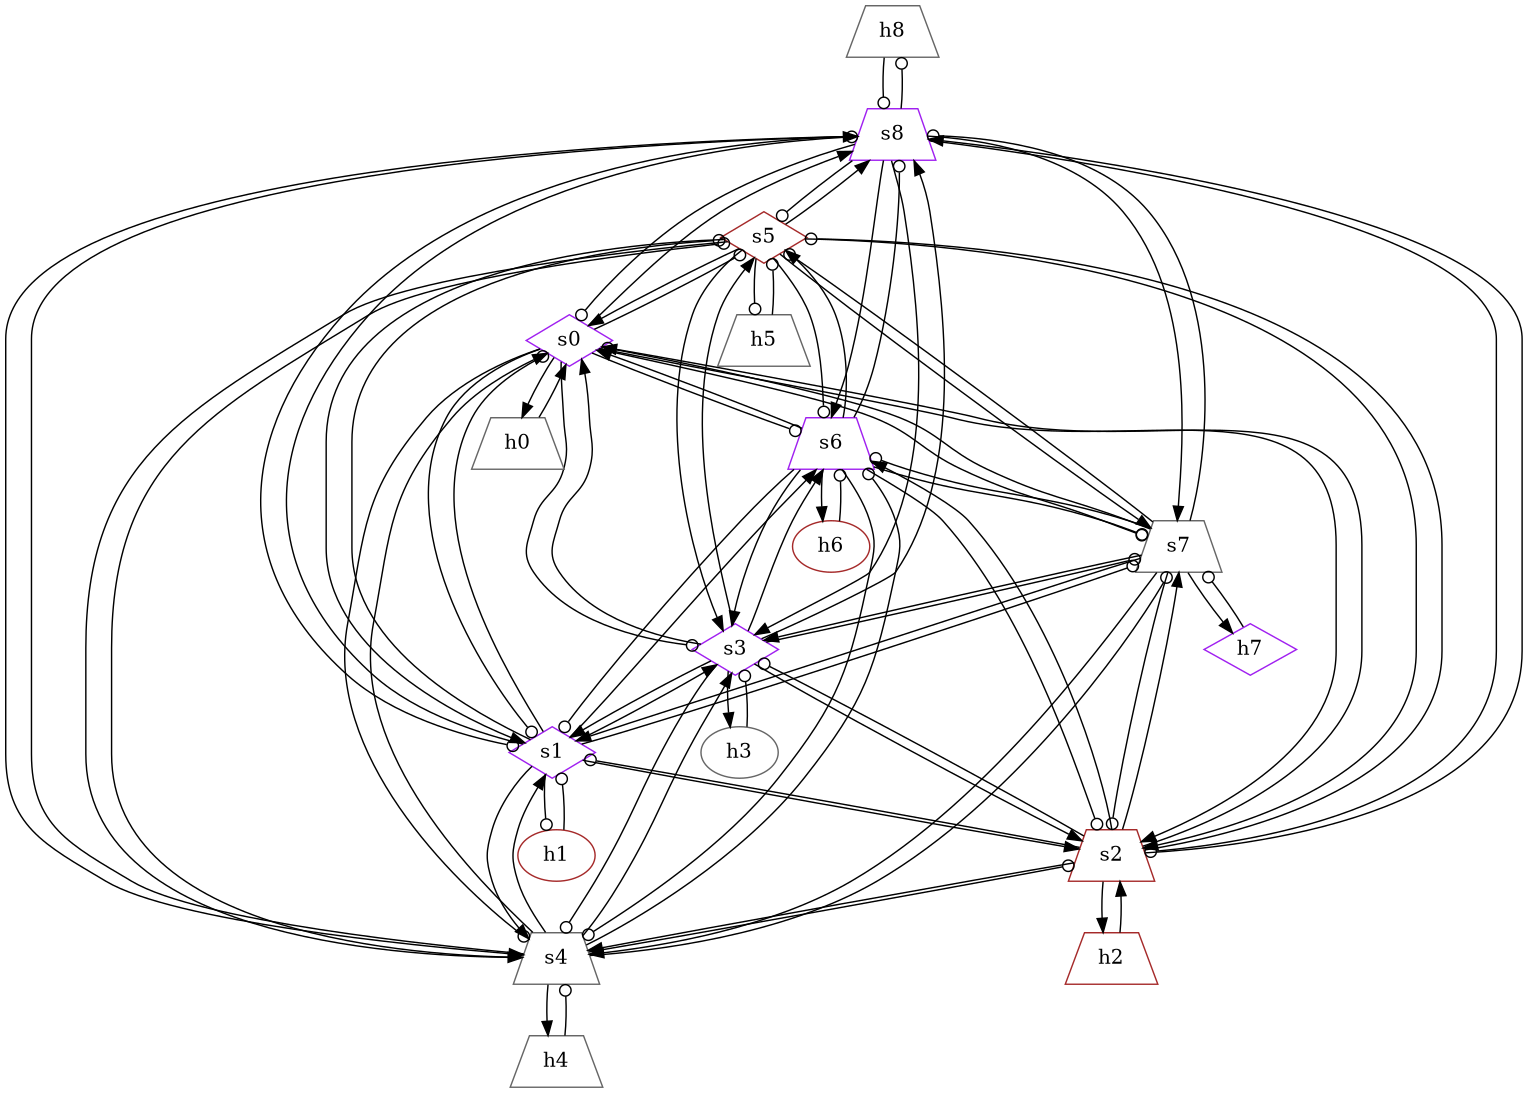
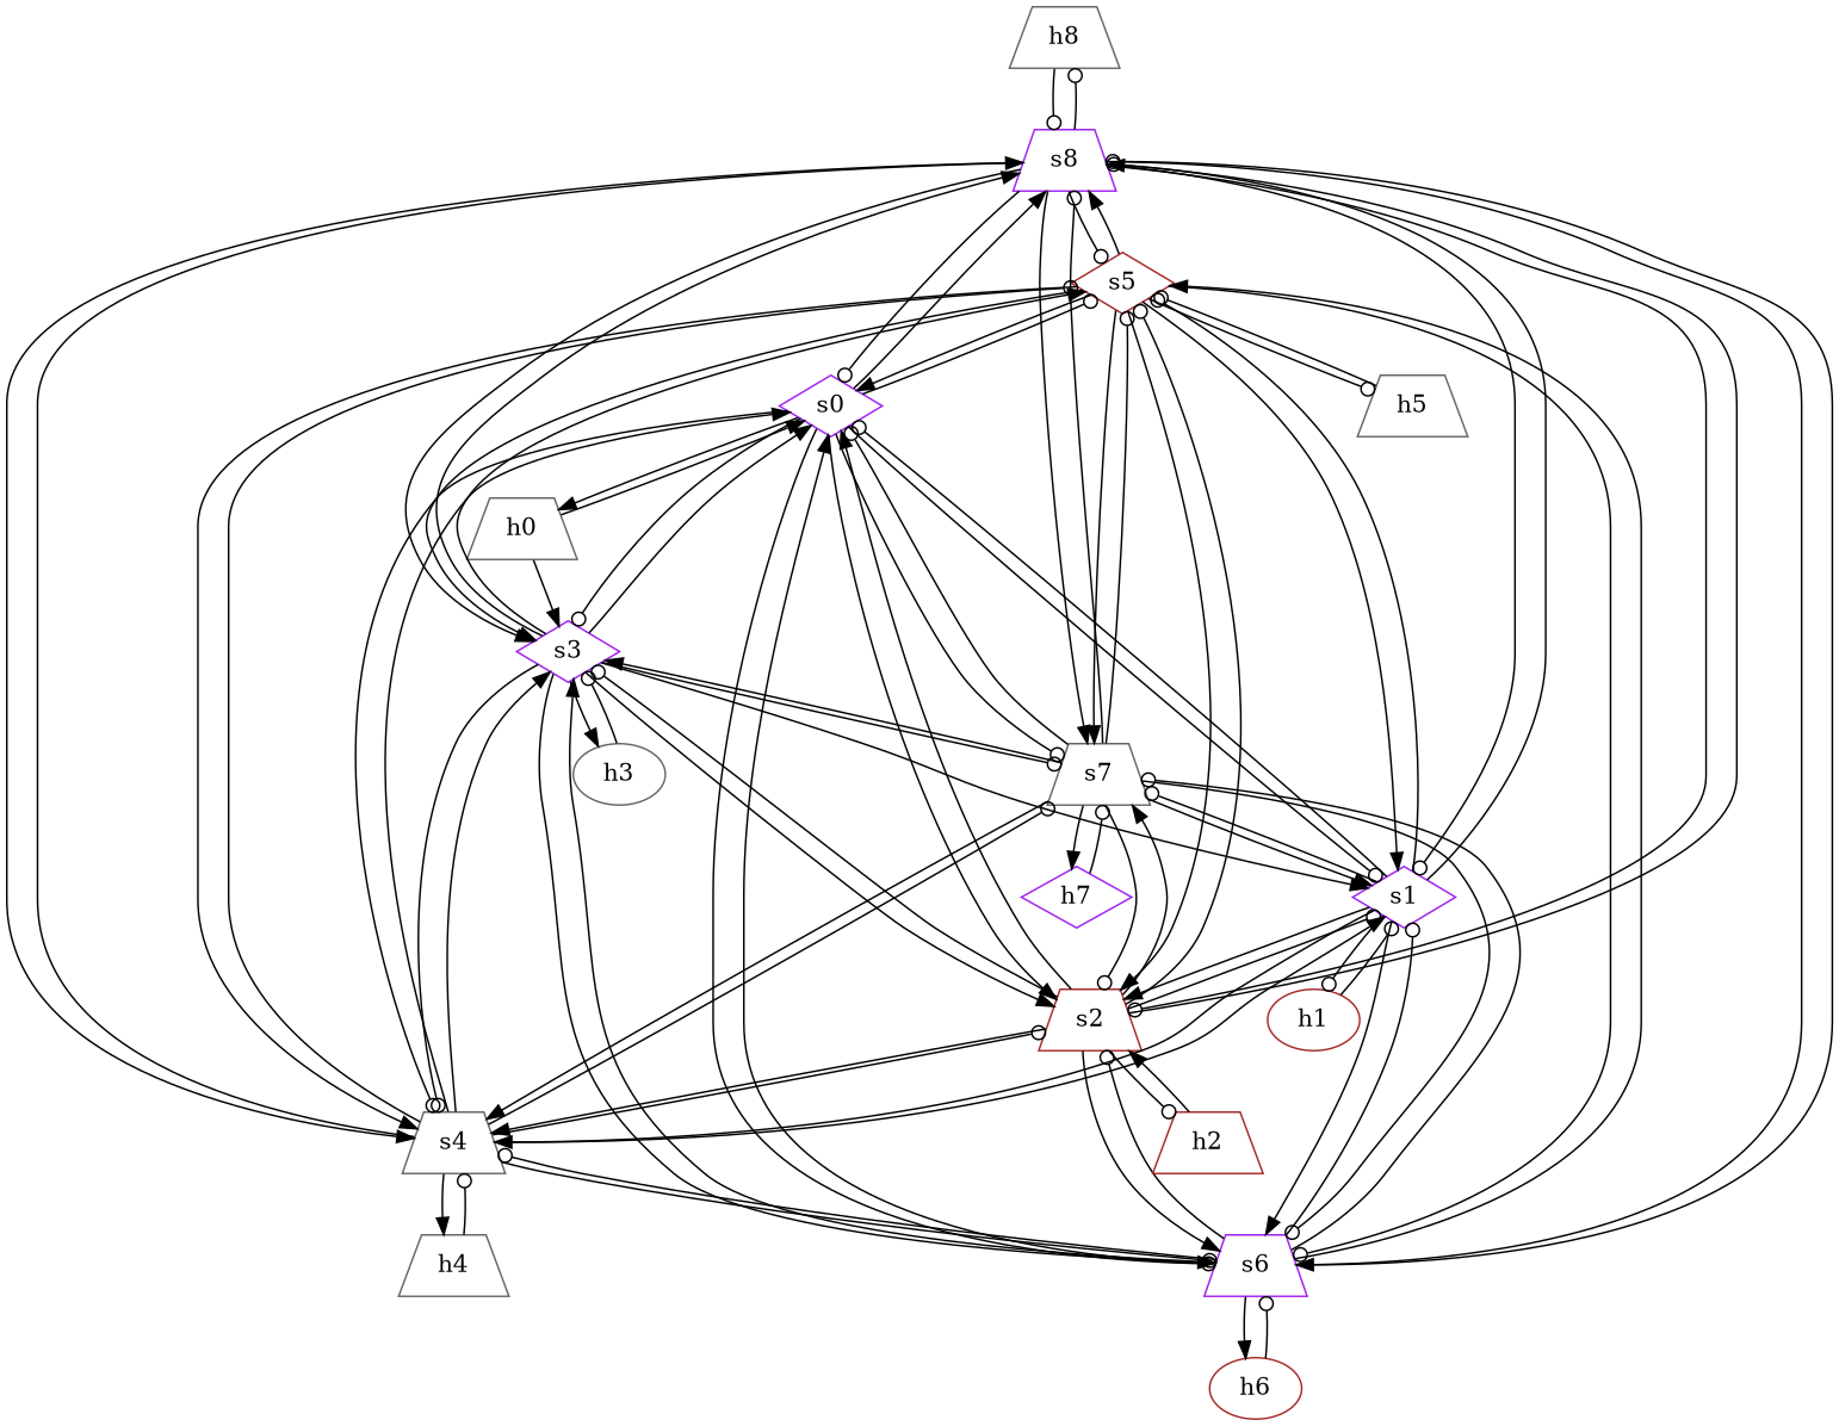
  strict digraph {
    node [color=gray40 shape=trapezium type=host]
    edge [arrowhead=odot capacity="1Gbps" cost=1 dst_port=1 src_port=1]
    h8 [ip="111.0.8.8" mac="00:00:00:00:8:8"]
    s8 [color=purple type=switch]
    s0 [color=purple shape=diamond type=switch]
    s6 [color=purple type=switch]
    s4 [type=switch]
    s2 [color=brown type=switch]
    s1 [color=purple shape=diamond type=switch]
    s3 [color=purple shape=diamond type=switch]
    s7 [type=switch]
    s5 [color=brown shape=diamond type=switch]
    h0 [ip="111.0.0.0" mac="00:00:00:00:0:0"]
    h6 [color=brown ip="111.0.6.6" mac="00:00:00:00:6:6" shape=ellipse]
    h4 [ip="111.0.4.4" mac="00:00:00:00:4:4"]
    h2 [color=brown ip="111.0.2.2" mac="00:00:00:00:2:2"]
    h1 [color=brown ip="111.0.1.1" mac="00:00:00:00:1:1" shape=ellipse]
    h3 [ip="111.0.3.3" mac="00:00:00:00:3:3" shape=ellipse]
    h7 [color=purple ip="111.0.7.7" mac="00:00:00:00:7:7" shape=diamond]
    h5 [ip="111.0.5.5" mac="00:00:00:00:5:5"]
    h8 -> s8
    s8 -> h8
    s8 -> s0 [dst_port=9 src_port=2]
    s8 -> s6 [arrowhead=normal dst_port=9 src_port=8]
    s8 -> s4 [arrowhead=normal dst_port=9 src_port=6]
    s8 -> s2 [dst_port=9 src_port=4]
    s8 -> s1 [dst_port=9 src_port=3]
    s8 -> s3 [arrowhead=normal dst_port=9 src_port=5]
    s8 -> s7 [arrowhead=normal dst_port=9 src_port=9]
    s8 -> s5 [dst_port=9 src_port=7]
    s0 -> s8 [arrowhead=normal dst_port=2 src_port=9]
    s0 -> s6 [dst_port=2 src_port=7]
    s0 -> s4 [dst_port=2 src_port=5]
    s0 -> s2 [arrowhead=normal dst_port=2 src_port=3]
    s0 -> s1 [dst_port=2 src_port=2]
    s0 -> s3 [dst_port=2 src_port=4]
    s0 -> s7 [dst_port=2 src_port=8]
    s0 -> s5 [dst_port=2 src_port=6]
    s0 -> h0 [arrowhead=normal]
    s6 -> s8 [dst_port=8 src_port=9]
    s6 -> s0 [arrowhead=normal dst_port=7 src_port=2]
    s6 -> s4 [dst_port=7 src_port=6]
    s6 -> s2 [dst_port=7 src_port=4]
    s6 -> s1 [dst_port=7 src_port=3]
    s6 -> s3 [arrowhead=normal dst_port=7 src_port=5]
    s6 -> s7 [dst_port=8 src_port=8]
    s6 -> s5 [arrowhead=normal dst_port=7 src_port=7]
    s6 -> h6 [arrowhead=normal]
    s4 -> s8 [arrowhead=normal dst_port=6 src_port=9]
    s4 -> s0 [arrowhead=normal dst_port=5 src_port=2]
    s4 -> s6 [dst_port=6 src_port=7]
    s4 -> s2 [dst_port=5 src_port=4]
    s4 -> s1 [arrowhead=normal dst_port=5 src_port=3]
    s4 -> s3 [arrowhead=normal dst_port=5 src_port=5]
    s4 -> s7 [dst_port=6 src_port=8]
    s4 -> s5 [dst_port=6 src_port=6]
    s4 -> h4 [arrowhead=normal]
    s2 -> s8 [arrowhead=normal dst_port=4 src_port=9]
    s2 -> s0 [arrowhead=normal dst_port=3 src_port=2]
    s2 -> s6 [arrowhead=normal dst_port=4 src_port=7]
    s2 -> s4 [arrowhead=normal dst_port=4 src_port=5]
    s2 -> s1 [dst_port=3 src_port=3]
    s2 -> s3 [dst_port=4 src_port=4]
    s2 -> s7 [arrowhead=normal dst_port=4 src_port=8]
    s2 -> s5 [dst_port=4 src_port=6]
-   s2 -> h2 [arrowhead=normal]
+   s2 -> h2
    s1 -> s8 [dst_port=3 src_port=9]
    s1 -> s0 [dst_port=2 src_port=2]
    s1 -> s6 [arrowhead=normal dst_port=3 src_port=7]
    s1 -> s4 [arrowhead=normal dst_port=3 src_port=5]
    s1 -> s2 [arrowhead=normal dst_port=3 src_port=3]
-   s1 -> s3 [arrowhead=normal dst_port=3 src_port=4]
+   h0 -> s3 [arrowhead=normal dst_port=3 src_port=4]
    s1 -> s7 [dst_port=3 src_port=8]
    s1 -> s5 [dst_port=3 src_port=6]
    s1 -> h1
    s3 -> s8 [arrowhead=normal dst_port=5 src_port=9]
    s3 -> s0 [arrowhead=normal dst_port=4 src_port=2]
    s3 -> s6 [arrowhead=normal dst_port=5 src_port=7]
    s3 -> s4 [dst_port=5 src_port=5]
    s3 -> s2 [arrowhead=normal dst_port=4 src_port=4]
    s3 -> s1 [arrowhead=normal dst_port=4 src_port=3]
    s3 -> s7 [dst_port=5 src_port=8]
    s3 -> s5 [arrowhead=normal dst_port=5 src_port=6]
    s3 -> h3 [arrowhead=normal]
    s7 -> s8 [dst_port=9 src_port=9]
    s7 -> s0 [dst_port=8 src_port=2]
    s7 -> s6 [dst_port=8 src_port=8]
    s7 -> s4 [arrowhead=normal dst_port=8 src_port=6]
    s7 -> s2 [dst_port=8 src_port=4]
    s7 -> s1 [arrowhead=normal dst_port=8 src_port=3]
    s7 -> s3 [arrowhead=normal dst_port=8 src_port=5]
    s7 -> s5 [dst_port=8 src_port=7]
    s7 -> h7 [arrowhead=normal]
    s5 -> s8 [arrowhead=normal dst_port=7 src_port=9]
    s5 -> s0 [arrowhead=normal dst_port=6 src_port=2]
    s5 -> s6 [dst_port=7 src_port=7]
    s5 -> s4 [arrowhead=normal dst_port=6 src_port=6]
    s5 -> s2 [arrowhead=normal dst_port=6 src_port=4]
    s5 -> s1 [arrowhead=normal dst_port=6 src_port=3]
    s5 -> s3 [arrowhead=normal dst_port=6 src_port=5]
    s5 -> s7 [arrowhead=normal dst_port=7 src_port=8]
    s5 -> h5
    h0 -> s0 [arrowhead=normal]
    h6 -> s6
    h4 -> s4
    h2 -> s2 [arrowhead=normal]
    h1 -> s1
    h3 -> s3
    h7 -> s7
    h5 -> s5
  }
